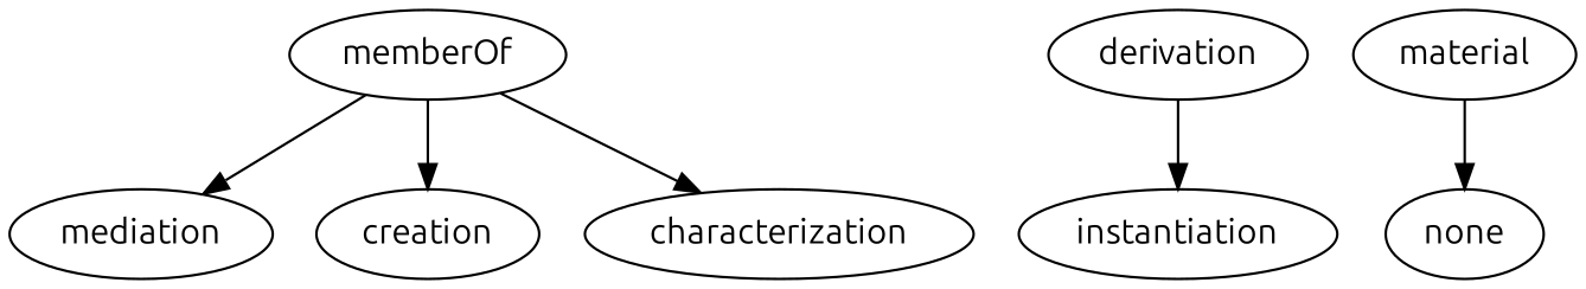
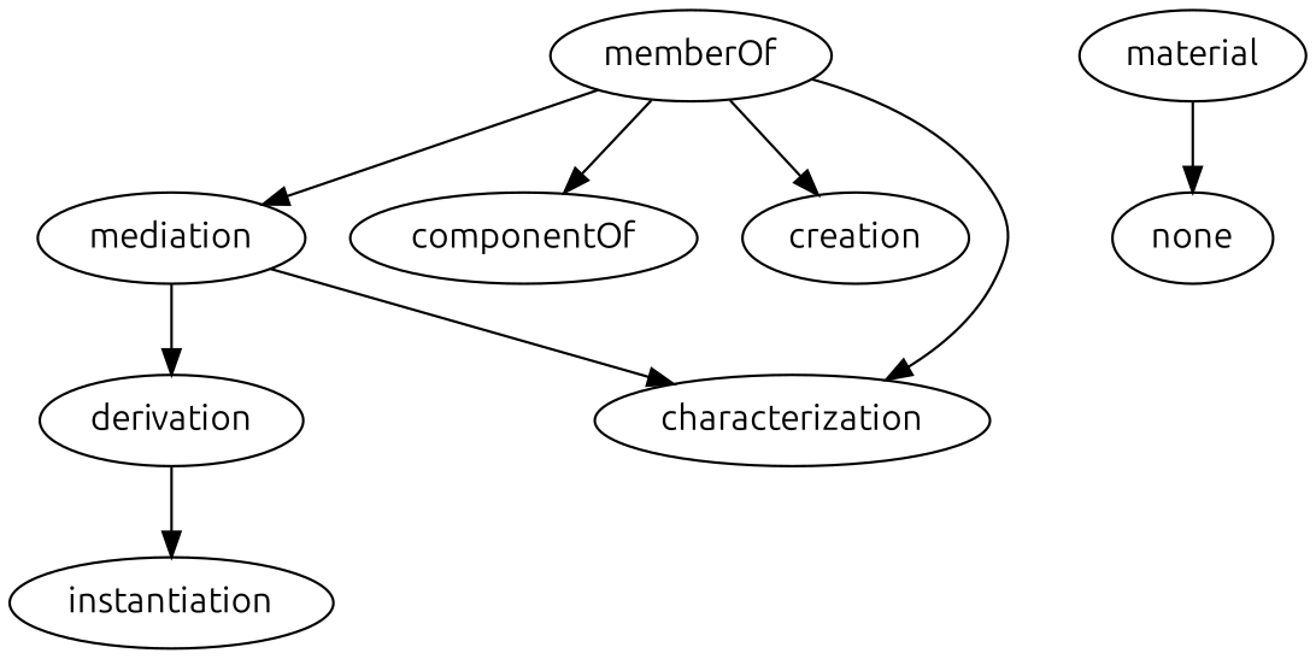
  strict digraph {
    fontname=Ubuntu
    node [fontname=Ubuntu]
    edge [fontname=Ubuntu]
    memberOf
    mediation
+   componentOf
    creation
    characterization
    derivation
    material
    none
    instantiation
    memberOf -> mediation
+   memberOf -> componentOf
    memberOf -> creation
    memberOf -> characterization
+   mediation -> characterization
+   mediation -> derivation
    derivation -> instantiation
    material -> none
  }
